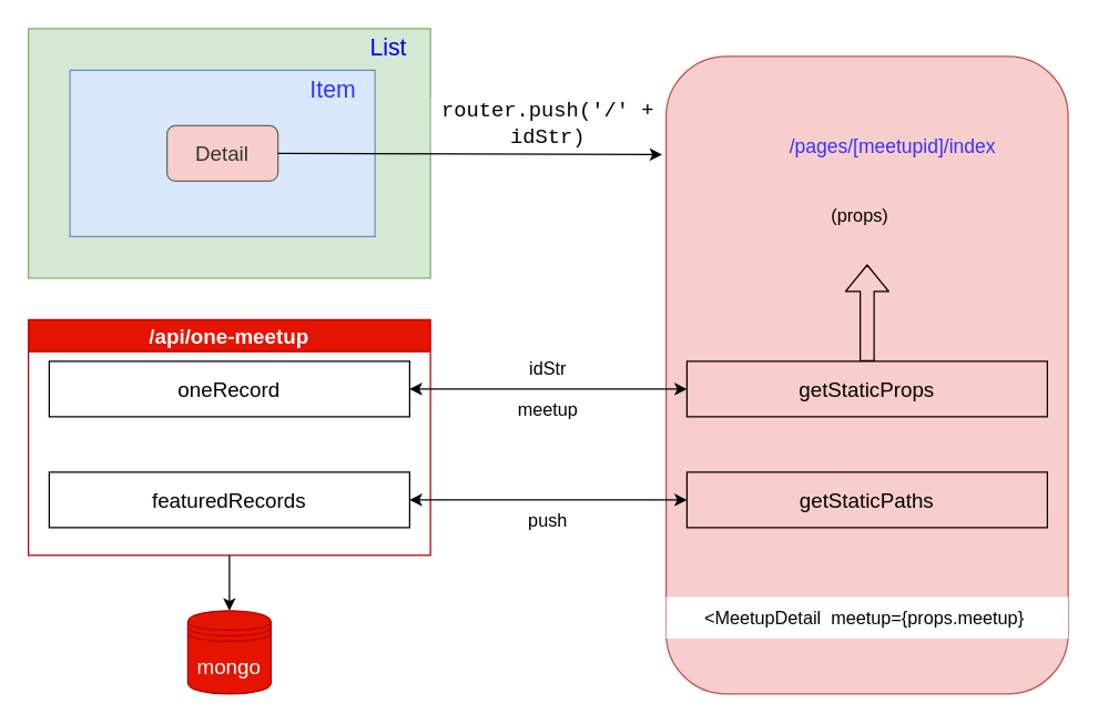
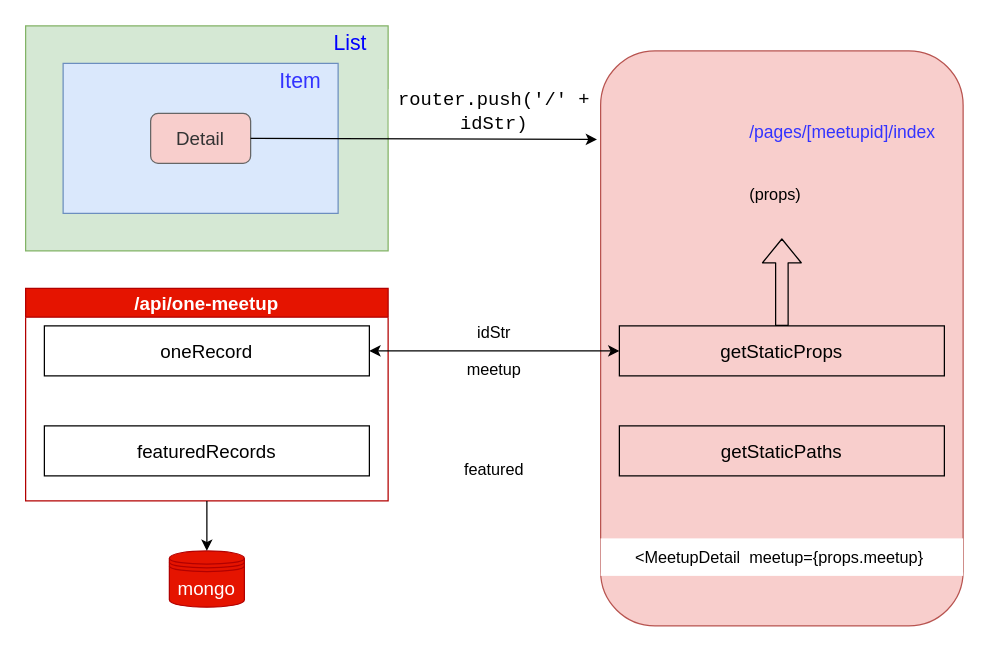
  <mxCell id="0" />
  <mxCell id="1" parent="0" />
  <mxCell id="2" value="" style="rounded=0;whiteSpace=wrap;html=1;fontSize=16;fillColor=#d5e8d4;strokeColor=#82b366;" parent="1" vertex="1"><mxGeometry x="20" y="20" width="290" height="180" as="geometry" /></mxCell>
  <mxCell id="3" value="" style="rounded=0;whiteSpace=wrap;html=1;fontSize=15;fillColor=#dae8fc;strokeColor=#6c8ebf;" parent="1" vertex="1"><mxGeometry x="50" y="50" width="220" height="120" as="geometry" /></mxCell>
  <mxCell id="4" value="List" style="text;html=1;strokeColor=none;fillColor=none;align=center;verticalAlign=middle;whiteSpace=wrap;rounded=0;fontSize=17;fontColor=#0000FF;" parent="1" vertex="1"><mxGeometry x="250" y="20" width="60" height="30" as="geometry" /></mxCell>
  <mxCell id="5" value="Item" style="text;html=1;strokeColor=none;fillColor=none;align=center;verticalAlign=middle;whiteSpace=wrap;rounded=0;fontSize=17;fontColor=#3333FF;" parent="1" vertex="1"><mxGeometry x="210" y="50" width="60" height="30" as="geometry" /></mxCell>
  <mxCell id="6" value="Detail" style="rounded=1;whiteSpace=wrap;html=1;fontSize=15;fillColor=#f8cecc;fontColor=#333333;strokeColor=#666666;" parent="1" vertex="1"><mxGeometry x="120" y="90" width="80" height="40" as="geometry" /></mxCell>
  <mxCell id="7" value="" style="rounded=1;whiteSpace=wrap;html=1;fontSize=17;fillColor=#f8cecc;strokeColor=#b85450;" parent="1" vertex="1"><mxGeometry x="480" y="40" width="290" height="460" as="geometry" /></mxCell>
  <mxCell id="8" value="&lt;br style=&quot;font-size: 15px;&quot;&gt;&lt;br style=&quot;font-size: 15px;&quot;&gt;&lt;div style=&quot;background-color: rgb(255, 255, 255); font-family: consolas, &amp;quot;courier new&amp;quot;, monospace; font-weight: normal; font-size: 15px; line-height: 19px;&quot;&gt;&lt;div style=&quot;font-size: 15px;&quot;&gt;&lt;span style=&quot;font-size: 15px;&quot;&gt;router&lt;/span&gt;&lt;span style=&quot;font-size: 15px;&quot;&gt;.&lt;/span&gt;&lt;span style=&quot;font-size: 15px;&quot;&gt;push&lt;/span&gt;&lt;span style=&quot;font-size: 15px;&quot;&gt;(&lt;/span&gt;&lt;span style=&quot;font-size: 15px;&quot;&gt;'/'&lt;/span&gt;&lt;span style=&quot;font-size: 15px;&quot;&gt; + &lt;/span&gt;&lt;span style=&quot;font-size: 15px;&quot;&gt;idStr&lt;/span&gt;&lt;span style=&quot;font-size: 15px;&quot;&gt;)&lt;/span&gt;&lt;/div&gt;&lt;/div&gt;&lt;br style=&quot;font-size: 15px;&quot;&gt;" style="text;html=1;strokeColor=none;fillColor=none;align=center;verticalAlign=middle;whiteSpace=wrap;rounded=0;fontSize=15;fontColor=#000000;" parent="1" vertex="1"><mxGeometry x="310" y="50" width="170" height="60" as="geometry" /></mxCell>
  <mxCell id="9" value="" style="endArrow=classic;html=1;fontSize=14;exitX=1;exitY=0.5;exitDx=0;exitDy=0;entryX=-0.01;entryY=0.154;entryDx=0;entryDy=0;entryPerimeter=0;" parent="1" source="6" target="7" edge="1"><mxGeometry width="50" height="50" relative="1" as="geometry"><mxPoint x="370" y="280" as="sourcePoint" /><mxPoint x="420" y="230" as="targetPoint" /></mxGeometry></mxCell>
- <mxCell id="10" value="/pages/[meetupid]/index" style="text;html=1;strokeColor=none;fillColor=none;align=right;verticalAlign=middle;whiteSpace=wrap;rounded=0;fontSize=14;fontColor=#3333FF;" parent="1" vertex="1"><mxGeometry x="570" y="90" width="150" height="30" as="geometry" /></mxCell>
+ <mxCell id="10" value="/pages/[meetupid]/index" style="text;html=1;strokeColor=none;fillColor=none;align=right;verticalAlign=middle;whiteSpace=wrap;rounded=0;fontSize=14;fontColor=#3333FF;" parent="1" vertex="1"><mxGeometry x="600" y="90" width="150" height="30" as="geometry" /></mxCell>
  <mxCell id="11" value="/api/one-meetup" style="swimlane;fontSize=15;fillColor=#e51400;strokeColor=#B20000;fontColor=#ffffff;" vertex="1" parent="1"><mxGeometry x="20" y="230" width="290" height="170" as="geometry" /></mxCell>
  <mxCell id="12" value="oneRecord" style="text;html=1;strokeColor=default;fillColor=none;align=center;verticalAlign=middle;whiteSpace=wrap;rounded=0;fontSize=15;fontColor=#000000;" vertex="1" parent="11"><mxGeometry x="15" y="30" width="260" height="40" as="geometry" /></mxCell>
  <mxCell id="13" value="featuredRecords" style="text;html=1;strokeColor=default;fillColor=none;align=center;verticalAlign=middle;whiteSpace=wrap;rounded=0;fontSize=15;fontColor=#000000;" vertex="1" parent="11"><mxGeometry x="15" y="110" width="260" height="40" as="geometry" /></mxCell>
- <mxCell id="14" value="mongo" style="shape=datastore;whiteSpace=wrap;html=1;fontSize=15;fillColor=#e51400;fontColor=#ffffff;strokeColor=#B20000;" vertex="1" parent="1"><mxGeometry x="135" y="440" width="60" height="60" as="geometry" /></mxCell>
+ <mxCell id="14" value="mongo" style="shape=datastore;whiteSpace=wrap;html=1;fontSize=15;fillColor=#e51400;fontColor=#ffffff;strokeColor=#B20000;" vertex="1" parent="1"><mxGeometry x="135" y="440" width="60" height="45" as="geometry" /></mxCell>
  <mxCell id="15" value="getStaticProps" style="text;html=1;strokeColor=default;fillColor=none;align=center;verticalAlign=middle;whiteSpace=wrap;rounded=0;fontSize=15;fontColor=#000000;" vertex="1" parent="1"><mxGeometry x="495" y="260" width="260" height="40" as="geometry" /></mxCell>
  <mxCell id="16" value="" style="endArrow=classic;startArrow=classic;html=1;fontSize=15;fontColor=#000000;exitX=1;exitY=0.5;exitDx=0;exitDy=0;entryX=0;entryY=0.5;entryDx=0;entryDy=0;" edge="1" parent="1" source="12" target="15"><mxGeometry width="50" height="50" relative="1" as="geometry"><mxPoint x="380" y="300" as="sourcePoint" /><mxPoint x="430" y="250" as="targetPoint" /></mxGeometry></mxCell>
  <mxCell id="17" value="getStaticPaths" style="text;html=1;strokeColor=default;fillColor=none;align=center;verticalAlign=middle;whiteSpace=wrap;rounded=0;fontSize=15;fontColor=#000000;" vertex="1" parent="1"><mxGeometry x="495" y="340" width="260" height="40" as="geometry" /></mxCell>
  <mxCell id="18" value="idStr" style="text;html=1;strokeColor=none;fillColor=none;align=center;verticalAlign=middle;whiteSpace=wrap;rounded=0;fontSize=13;fontColor=#000000;" vertex="1" parent="1"><mxGeometry x="365" y="250" width="60" height="30" as="geometry" /></mxCell>
  <mxCell id="19" value="meetup" style="text;html=1;strokeColor=none;fillColor=none;align=center;verticalAlign=middle;whiteSpace=wrap;rounded=0;fontSize=13;fontColor=#000000;" vertex="1" parent="1"><mxGeometry x="310" y="280" width="170" height="30" as="geometry" /></mxCell>
- <mxCell id="20" value="" style="endArrow=classic;startArrow=classic;html=1;fontSize=15;fontColor=#000000;entryX=0;entryY=0.5;entryDx=0;entryDy=0;exitX=1;exitY=0.5;exitDx=0;exitDy=0;" edge="1" parent="1" source="13" target="17"><mxGeometry width="50" height="50" relative="1" as="geometry"><mxPoint x="380" y="300" as="sourcePoint" /><mxPoint x="430" y="250" as="targetPoint" /><Array as="points"><mxPoint x="390" y="360" /></Array></mxGeometry></mxCell>
- <mxCell id="21" value="push" style="text;html=1;strokeColor=none;fillColor=none;align=center;verticalAlign=middle;whiteSpace=wrap;rounded=0;fontSize=13;fontColor=#000000;" vertex="1" parent="1"><mxGeometry x="310" y="360" width="170" height="30" as="geometry" /></mxCell>
+ <mxCell id="21" value="featured" style="text;html=1;strokeColor=none;fillColor=none;align=center;verticalAlign=middle;whiteSpace=wrap;rounded=0;fontSize=13;fontColor=#000000;" vertex="1" parent="1"><mxGeometry x="310" y="360" width="170" height="30" as="geometry" /></mxCell>
  <mxCell id="22" value="" style="endArrow=none;startArrow=classic;html=1;fontSize=13;fontColor=#000000;entryX=0.5;entryY=1;entryDx=0;entryDy=0;" edge="1" parent="1" source="14" target="11"><mxGeometry width="50" height="50" relative="1" as="geometry"><mxPoint x="380" y="300" as="sourcePoint" /><mxPoint x="430" y="250" as="targetPoint" /></mxGeometry></mxCell>
  <mxCell id="23" value="" style="shape=flexArrow;endArrow=classic;html=1;fontSize=13;fontColor=#000000;exitX=0.5;exitY=0;exitDx=0;exitDy=0;" edge="1" parent="1" source="15"><mxGeometry width="50" height="50" relative="1" as="geometry"><mxPoint x="600" y="230" as="sourcePoint" /><mxPoint x="625" y="190" as="targetPoint" /></mxGeometry></mxCell>
  <mxCell id="24" value="(props)" style="text;html=1;strokeColor=none;fillColor=none;align=center;verticalAlign=middle;whiteSpace=wrap;rounded=0;fontSize=13;fontColor=#000000;" vertex="1" parent="1"><mxGeometry x="590" y="140" width="60" height="30" as="geometry" /></mxCell>
  <mxCell id="25" value="&amp;lt;MeetupDetail&amp;nbsp; meetup={props.meetup}&amp;nbsp;" style="text;html=1;align=center;verticalAlign=middle;whiteSpace=wrap;rounded=0;fontSize=13;fillColor=default;" vertex="1" parent="1"><mxGeometry x="480" y="430" width="290" height="30" as="geometry" /></mxCell>
